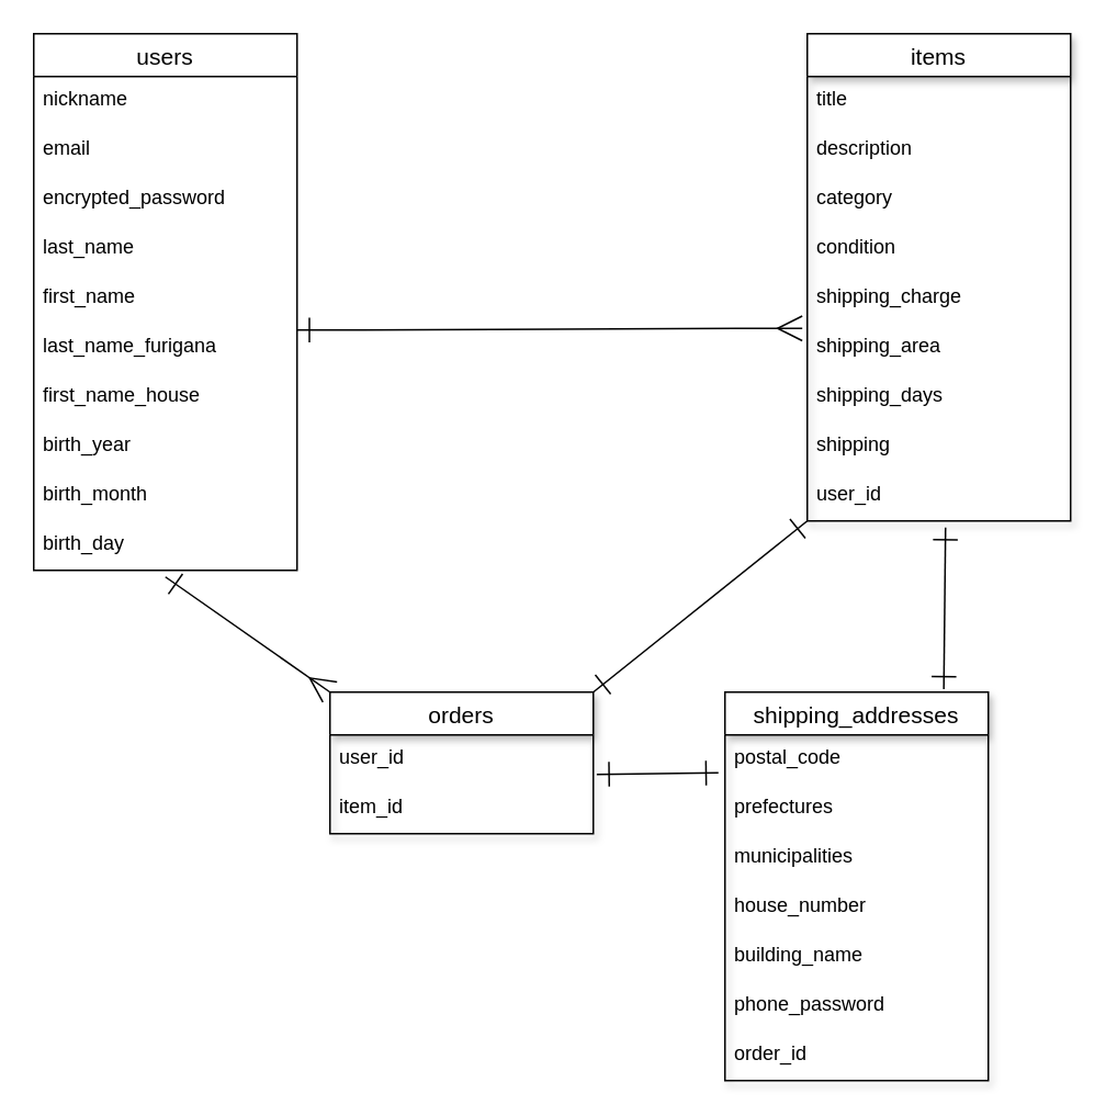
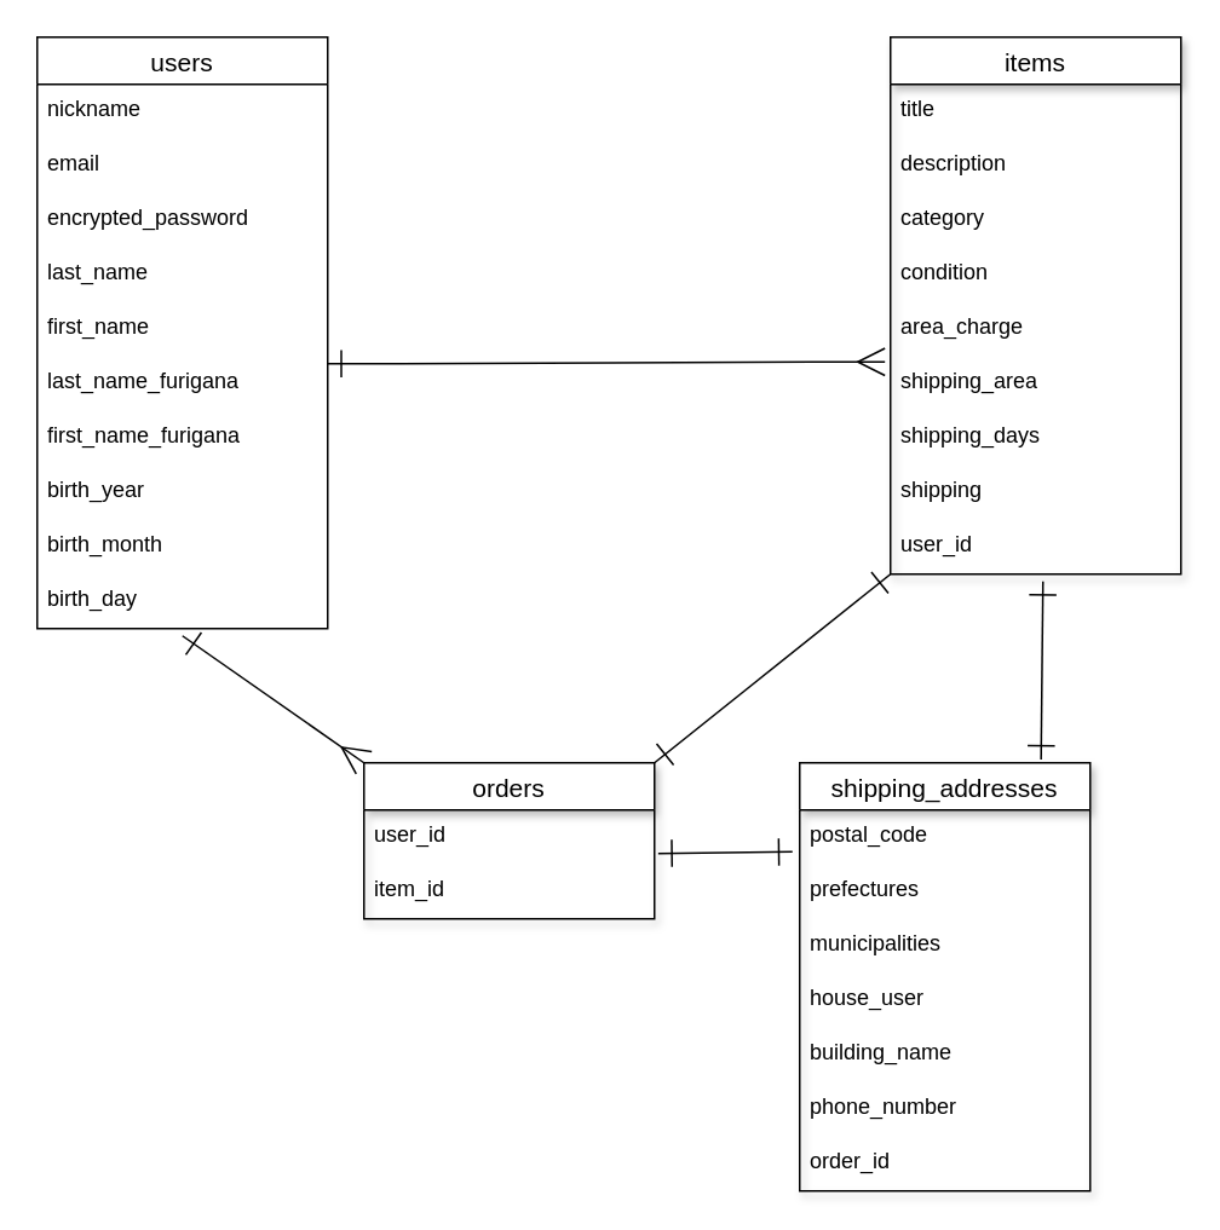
  <mxCell id="0" />
  <mxCell id="1" parent="0" />
  <mxCell id="2" value="users" style="swimlane;fontStyle=0;childLayout=stackLayout;horizontal=1;startSize=26;horizontalStack=0;resizeParent=1;resizeParentMax=0;resizeLast=0;collapsible=1;marginBottom=0;align=center;fontSize=14;" vertex="1" parent="1"><mxGeometry x="20" y="20" width="160" height="326" as="geometry"><mxRectangle x="80" y="40" width="70" height="30" as="alternateBounds" /></mxGeometry></mxCell>
  <mxCell id="3" value="nickname" style="text;strokeColor=none;fillColor=none;spacingLeft=4;spacingRight=4;overflow=hidden;rotatable=0;points=[[0,0.5],[1,0.5]];portConstraint=eastwest;fontSize=12;" vertex="1" parent="2"><mxGeometry y="26" width="160" height="30" as="geometry" /></mxCell>
  <mxCell id="4" value="email" style="text;strokeColor=none;fillColor=none;spacingLeft=4;spacingRight=4;overflow=hidden;rotatable=0;points=[[0,0.5],[1,0.5]];portConstraint=eastwest;fontSize=12;" vertex="1" parent="2"><mxGeometry y="56" width="160" height="30" as="geometry" /></mxCell>
  <mxCell id="5" value="encrypted_password" style="text;strokeColor=none;fillColor=none;spacingLeft=4;spacingRight=4;overflow=hidden;rotatable=0;points=[[0,0.5],[1,0.5]];portConstraint=eastwest;fontSize=12;shadow=1;" vertex="1" parent="2"><mxGeometry y="86" width="160" height="30" as="geometry" /></mxCell>
  <mxCell id="6" value="last_name" style="text;strokeColor=none;fillColor=none;spacingLeft=4;spacingRight=4;overflow=hidden;rotatable=0;points=[[0,0.5],[1,0.5]];portConstraint=eastwest;fontSize=12;shadow=1;" vertex="1" parent="2"><mxGeometry y="116" width="160" height="30" as="geometry" /></mxCell>
  <mxCell id="7" value="first_name" style="text;strokeColor=none;fillColor=none;spacingLeft=4;spacingRight=4;overflow=hidden;rotatable=0;points=[[0,0.5],[1,0.5]];portConstraint=eastwest;fontSize=12;shadow=1;" vertex="1" parent="2"><mxGeometry y="146" width="160" height="30" as="geometry" /></mxCell>
  <mxCell id="8" value="last_name_furigana" style="text;strokeColor=none;fillColor=none;spacingLeft=4;spacingRight=4;overflow=hidden;rotatable=0;points=[[0,0.5],[1,0.5]];portConstraint=eastwest;fontSize=12;shadow=1;" vertex="1" parent="2"><mxGeometry y="176" width="160" height="30" as="geometry" /></mxCell>
- <mxCell id="9" value="first_name_house" style="text;strokeColor=none;fillColor=none;spacingLeft=4;spacingRight=4;overflow=hidden;rotatable=0;points=[[0,0.5],[1,0.5]];portConstraint=eastwest;fontSize=12;shadow=1;" vertex="1" parent="2"><mxGeometry y="206" width="160" height="30" as="geometry" /></mxCell>
+ <mxCell id="9" value="first_name_furigana" style="text;strokeColor=none;fillColor=none;spacingLeft=4;spacingRight=4;overflow=hidden;rotatable=0;points=[[0,0.5],[1,0.5]];portConstraint=eastwest;fontSize=12;shadow=1;" vertex="1" parent="2"><mxGeometry y="206" width="160" height="30" as="geometry" /></mxCell>
  <mxCell id="10" value="birth_year" style="text;strokeColor=none;fillColor=none;spacingLeft=4;spacingRight=4;overflow=hidden;rotatable=0;points=[[0,0.5],[1,0.5]];portConstraint=eastwest;fontSize=12;shadow=1;" vertex="1" parent="2"><mxGeometry y="236" width="160" height="30" as="geometry" /></mxCell>
  <mxCell id="11" value="birth_month" style="text;strokeColor=none;fillColor=none;spacingLeft=4;spacingRight=4;overflow=hidden;rotatable=0;points=[[0,0.5],[1,0.5]];portConstraint=eastwest;fontSize=12;shadow=1;" vertex="1" parent="2"><mxGeometry y="266" width="160" height="30" as="geometry" /></mxCell>
  <mxCell id="12" value="birth_day" style="text;strokeColor=none;fillColor=none;spacingLeft=4;spacingRight=4;overflow=hidden;rotatable=0;points=[[0,0.5],[1,0.5]];portConstraint=eastwest;fontSize=12;shadow=1;" vertex="1" parent="2"><mxGeometry y="296" width="160" height="30" as="geometry" /></mxCell>
  <mxCell id="13" value="items" style="swimlane;fontStyle=0;childLayout=stackLayout;horizontal=1;startSize=26;horizontalStack=0;resizeParent=1;resizeParentMax=0;resizeLast=0;collapsible=1;marginBottom=0;align=center;fontSize=14;shadow=1;" vertex="1" parent="1"><mxGeometry x="490" y="20" width="160" height="296" as="geometry" /></mxCell>
  <mxCell id="14" value="title" style="text;strokeColor=none;fillColor=none;spacingLeft=4;spacingRight=4;overflow=hidden;rotatable=0;points=[[0,0.5],[1,0.5]];portConstraint=eastwest;fontSize=12;shadow=1;" vertex="1" parent="13"><mxGeometry y="26" width="160" height="30" as="geometry" /></mxCell>
  <mxCell id="15" value="description" style="text;strokeColor=none;fillColor=none;spacingLeft=4;spacingRight=4;overflow=hidden;rotatable=0;points=[[0,0.5],[1,0.5]];portConstraint=eastwest;fontSize=12;shadow=1;" vertex="1" parent="13"><mxGeometry y="56" width="160" height="30" as="geometry" /></mxCell>
  <mxCell id="16" value="category" style="text;strokeColor=none;fillColor=none;spacingLeft=4;spacingRight=4;overflow=hidden;rotatable=0;points=[[0,0.5],[1,0.5]];portConstraint=eastwest;fontSize=12;shadow=1;" vertex="1" parent="13"><mxGeometry y="86" width="160" height="30" as="geometry" /></mxCell>
  <mxCell id="17" value="condition" style="text;strokeColor=none;fillColor=none;spacingLeft=4;spacingRight=4;overflow=hidden;rotatable=0;points=[[0,0.5],[1,0.5]];portConstraint=eastwest;fontSize=12;shadow=1;" vertex="1" parent="13"><mxGeometry y="116" width="160" height="30" as="geometry" /></mxCell>
- <mxCell id="18" value="shipping_charge" style="text;strokeColor=none;fillColor=none;spacingLeft=4;spacingRight=4;overflow=hidden;rotatable=0;points=[[0,0.5],[1,0.5]];portConstraint=eastwest;fontSize=12;shadow=1;" vertex="1" parent="13"><mxGeometry y="146" width="160" height="30" as="geometry" /></mxCell>
+ <mxCell id="18" value="area_charge" style="text;strokeColor=none;fillColor=none;spacingLeft=4;spacingRight=4;overflow=hidden;rotatable=0;points=[[0,0.5],[1,0.5]];portConstraint=eastwest;fontSize=12;shadow=1;" vertex="1" parent="13"><mxGeometry y="146" width="160" height="30" as="geometry" /></mxCell>
  <mxCell id="19" value="shipping_area" style="text;strokeColor=none;fillColor=none;spacingLeft=4;spacingRight=4;overflow=hidden;rotatable=0;points=[[0,0.5],[1,0.5]];portConstraint=eastwest;fontSize=12;shadow=1;" vertex="1" parent="13"><mxGeometry y="176" width="160" height="30" as="geometry" /></mxCell>
  <mxCell id="20" value="shipping_days" style="text;strokeColor=none;fillColor=none;spacingLeft=4;spacingRight=4;overflow=hidden;rotatable=0;points=[[0,0.5],[1,0.5]];portConstraint=eastwest;fontSize=12;shadow=1;" vertex="1" parent="13"><mxGeometry y="206" width="160" height="30" as="geometry" /></mxCell>
  <mxCell id="21" value="shipping" style="text;strokeColor=none;fillColor=none;spacingLeft=4;spacingRight=4;overflow=hidden;rotatable=0;points=[[0,0.5],[1,0.5]];portConstraint=eastwest;fontSize=12;shadow=1;" vertex="1" parent="13"><mxGeometry y="236" width="160" height="30" as="geometry" /></mxCell>
  <mxCell id="22" value="user_id" style="text;strokeColor=none;fillColor=none;spacingLeft=4;spacingRight=4;overflow=hidden;rotatable=0;points=[[0,0.5],[1,0.5]];portConstraint=eastwest;fontSize=12;shadow=1;" vertex="1" parent="13"><mxGeometry y="266" width="160" height="30" as="geometry" /></mxCell>
  <mxCell id="23" value="orders" style="swimlane;fontStyle=0;childLayout=stackLayout;horizontal=1;startSize=26;horizontalStack=0;resizeParent=1;resizeParentMax=0;resizeLast=0;collapsible=1;marginBottom=0;align=center;fontSize=14;shadow=1;" vertex="1" parent="1"><mxGeometry x="200" y="420" width="160" height="86" as="geometry" /></mxCell>
  <mxCell id="24" value="user_id" style="text;strokeColor=none;fillColor=none;spacingLeft=4;spacingRight=4;overflow=hidden;rotatable=0;points=[[0,0.5],[1,0.5]];portConstraint=eastwest;fontSize=12;shadow=1;" vertex="1" parent="23"><mxGeometry y="26" width="160" height="30" as="geometry" /></mxCell>
  <mxCell id="25" value="item_id" style="text;strokeColor=none;fillColor=none;spacingLeft=4;spacingRight=4;overflow=hidden;rotatable=0;points=[[0,0.5],[1,0.5]];portConstraint=eastwest;fontSize=12;shadow=1;" vertex="1" parent="23"><mxGeometry y="56" width="160" height="30" as="geometry" /></mxCell>
  <mxCell id="26" value="shipping_addresses" style="swimlane;fontStyle=0;childLayout=stackLayout;horizontal=1;startSize=26;horizontalStack=0;resizeParent=1;resizeParentMax=0;resizeLast=0;collapsible=1;marginBottom=0;align=center;fontSize=14;shadow=1;" vertex="1" parent="1"><mxGeometry x="440" y="420" width="160" height="236" as="geometry" /></mxCell>
  <mxCell id="27" value="postal_code" style="text;strokeColor=none;fillColor=none;spacingLeft=4;spacingRight=4;overflow=hidden;rotatable=0;points=[[0,0.5],[1,0.5]];portConstraint=eastwest;fontSize=12;shadow=1;" vertex="1" parent="26"><mxGeometry y="26" width="160" height="30" as="geometry" /></mxCell>
  <mxCell id="28" value="prefectures" style="text;strokeColor=none;fillColor=none;spacingLeft=4;spacingRight=4;overflow=hidden;rotatable=0;points=[[0,0.5],[1,0.5]];portConstraint=eastwest;fontSize=12;shadow=1;" vertex="1" parent="26"><mxGeometry y="56" width="160" height="30" as="geometry" /></mxCell>
  <mxCell id="29" value="municipalities" style="text;strokeColor=none;fillColor=none;spacingLeft=4;spacingRight=4;overflow=hidden;rotatable=0;points=[[0,0.5],[1,0.5]];portConstraint=eastwest;fontSize=12;shadow=1;" vertex="1" parent="26"><mxGeometry y="86" width="160" height="30" as="geometry" /></mxCell>
- <mxCell id="30" value="house_number" style="text;strokeColor=none;fillColor=none;spacingLeft=4;spacingRight=4;overflow=hidden;rotatable=0;points=[[0,0.5],[1,0.5]];portConstraint=eastwest;fontSize=12;shadow=1;" vertex="1" parent="26"><mxGeometry y="116" width="160" height="30" as="geometry" /></mxCell>
+ <mxCell id="30" value="house_user" style="text;strokeColor=none;fillColor=none;spacingLeft=4;spacingRight=4;overflow=hidden;rotatable=0;points=[[0,0.5],[1,0.5]];portConstraint=eastwest;fontSize=12;shadow=1;" vertex="1" parent="26"><mxGeometry y="116" width="160" height="30" as="geometry" /></mxCell>
  <mxCell id="31" value="building_name" style="text;strokeColor=none;fillColor=none;spacingLeft=4;spacingRight=4;overflow=hidden;rotatable=0;points=[[0,0.5],[1,0.5]];portConstraint=eastwest;fontSize=12;shadow=1;" vertex="1" parent="26"><mxGeometry y="146" width="160" height="30" as="geometry" /></mxCell>
- <mxCell id="32" value="phone_password" style="text;strokeColor=none;fillColor=none;spacingLeft=4;spacingRight=4;overflow=hidden;rotatable=0;points=[[0,0.5],[1,0.5]];portConstraint=eastwest;fontSize=12;shadow=1;" vertex="1" parent="26"><mxGeometry y="176" width="160" height="30" as="geometry" /></mxCell>
+ <mxCell id="32" value="phone_number" style="text;strokeColor=none;fillColor=none;spacingLeft=4;spacingRight=4;overflow=hidden;rotatable=0;points=[[0,0.5],[1,0.5]];portConstraint=eastwest;fontSize=12;shadow=1;" vertex="1" parent="26"><mxGeometry y="176" width="160" height="30" as="geometry" /></mxCell>
  <mxCell id="33" value="order_id" style="text;strokeColor=none;fillColor=none;spacingLeft=4;spacingRight=4;overflow=hidden;rotatable=0;points=[[0,0.5],[1,0.5]];portConstraint=eastwest;fontSize=12;shadow=1;" vertex="1" parent="26"><mxGeometry y="206" width="160" height="30" as="geometry" /></mxCell>
  <mxCell id="34" value="" style="edgeStyle=entityRelationEdgeStyle;fontSize=12;html=1;endArrow=ERmany;endFill=0;entryX=-0.019;entryY=0.1;entryDx=0;entryDy=0;entryPerimeter=0;startArrow=ERone;startFill=0;endSize=13;startSize=13;" edge="1" parent="1" target="19"><mxGeometry width="100" height="100" relative="1" as="geometry"><mxPoint x="180" y="200" as="sourcePoint" /><mxPoint x="280" y="100" as="targetPoint" /></mxGeometry></mxCell>
  <mxCell id="35" value="" style="fontSize=12;html=1;endArrow=ERmany;endFill=0;entryX=0;entryY=0;entryDx=0;entryDy=0;startArrow=ERone;startFill=0;endSize=13;startSize=13;" edge="1" parent="1" target="23"><mxGeometry width="100" height="100" relative="1" as="geometry"><mxPoint x="100" y="350" as="sourcePoint" /><mxPoint x="426.96" y="380" as="targetPoint" /></mxGeometry></mxCell>
  <mxCell id="36" value="" style="fontSize=12;html=1;endArrow=ERone;endFill=0;entryX=1;entryY=0;entryDx=0;entryDy=0;startArrow=ERone;startFill=0;endSize=13;startSize=13;exitX=0;exitY=1;exitDx=0;exitDy=0;exitPerimeter=0;" edge="1" parent="1" source="22" target="23"><mxGeometry width="100" height="100" relative="1" as="geometry"><mxPoint x="180" y="350" as="sourcePoint" /><mxPoint x="180" y="420" as="targetPoint" /></mxGeometry></mxCell>
  <mxCell id="37" value="" style="fontSize=12;html=1;endArrow=ERone;endFill=0;entryX=1.013;entryY=0.8;entryDx=0;entryDy=0;startArrow=ERone;startFill=0;endSize=13;startSize=13;exitX=-0.025;exitY=0.767;exitDx=0;exitDy=0;exitPerimeter=0;entryPerimeter=0;" edge="1" parent="1" source="27" target="24"><mxGeometry width="100" height="100" relative="1" as="geometry"><mxPoint x="490" y="360" as="sourcePoint" /><mxPoint x="180" y="464" as="targetPoint" /></mxGeometry></mxCell>
  <mxCell id="38" value="" style="fontSize=12;html=1;endArrow=ERone;endFill=0;entryX=0.831;entryY=-0.008;entryDx=0;entryDy=0;startArrow=ERone;startFill=0;endSize=13;startSize=13;exitX=0.525;exitY=1.133;exitDx=0;exitDy=0;exitPerimeter=0;entryPerimeter=0;" edge="1" parent="1" source="22" target="26"><mxGeometry width="100" height="100" relative="1" as="geometry"><mxPoint x="500" y="326" as="sourcePoint" /><mxPoint x="370" y="430" as="targetPoint" /></mxGeometry></mxCell>
